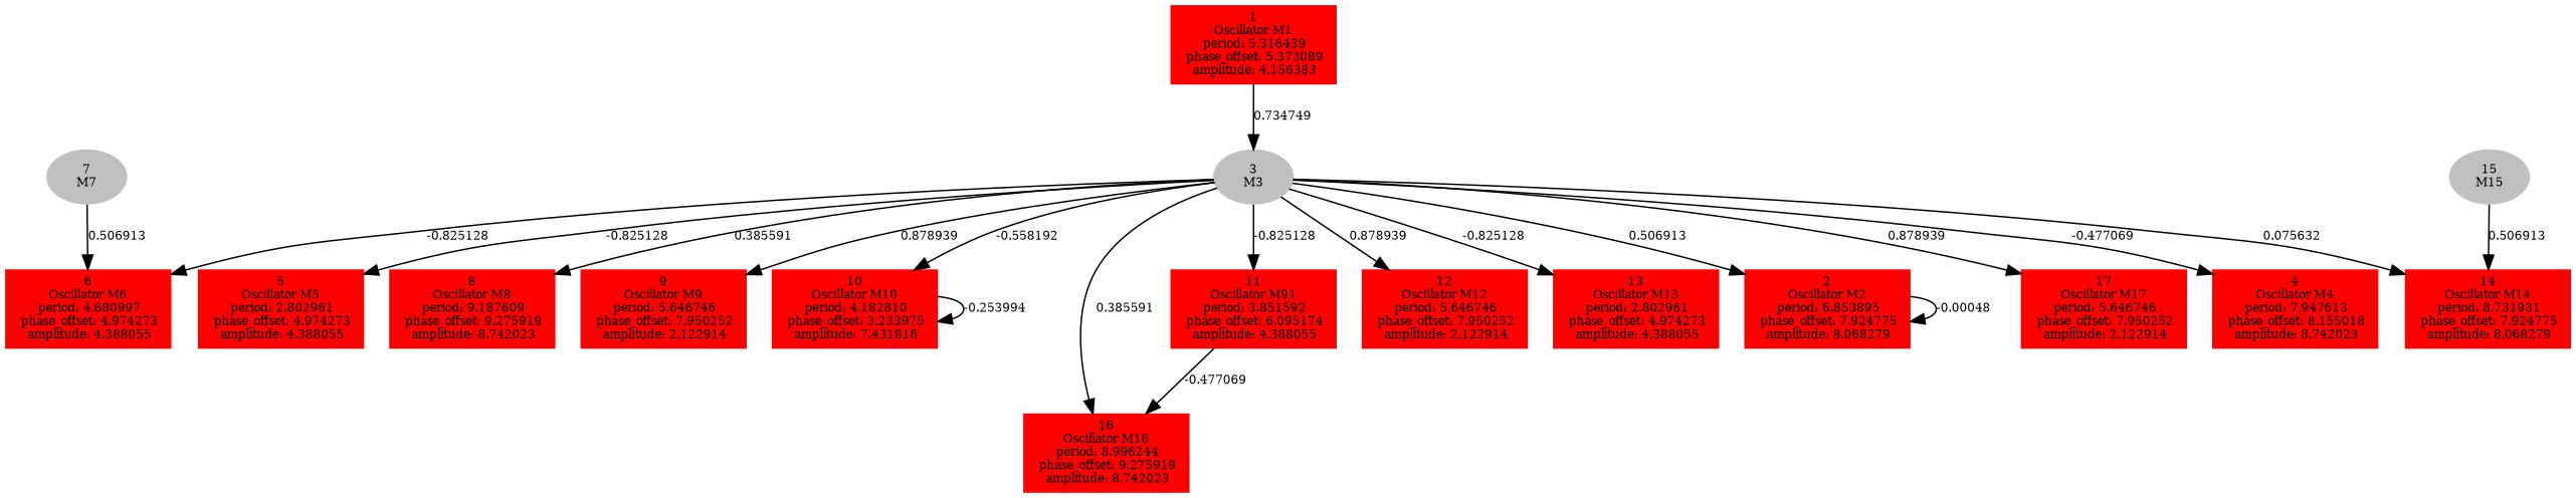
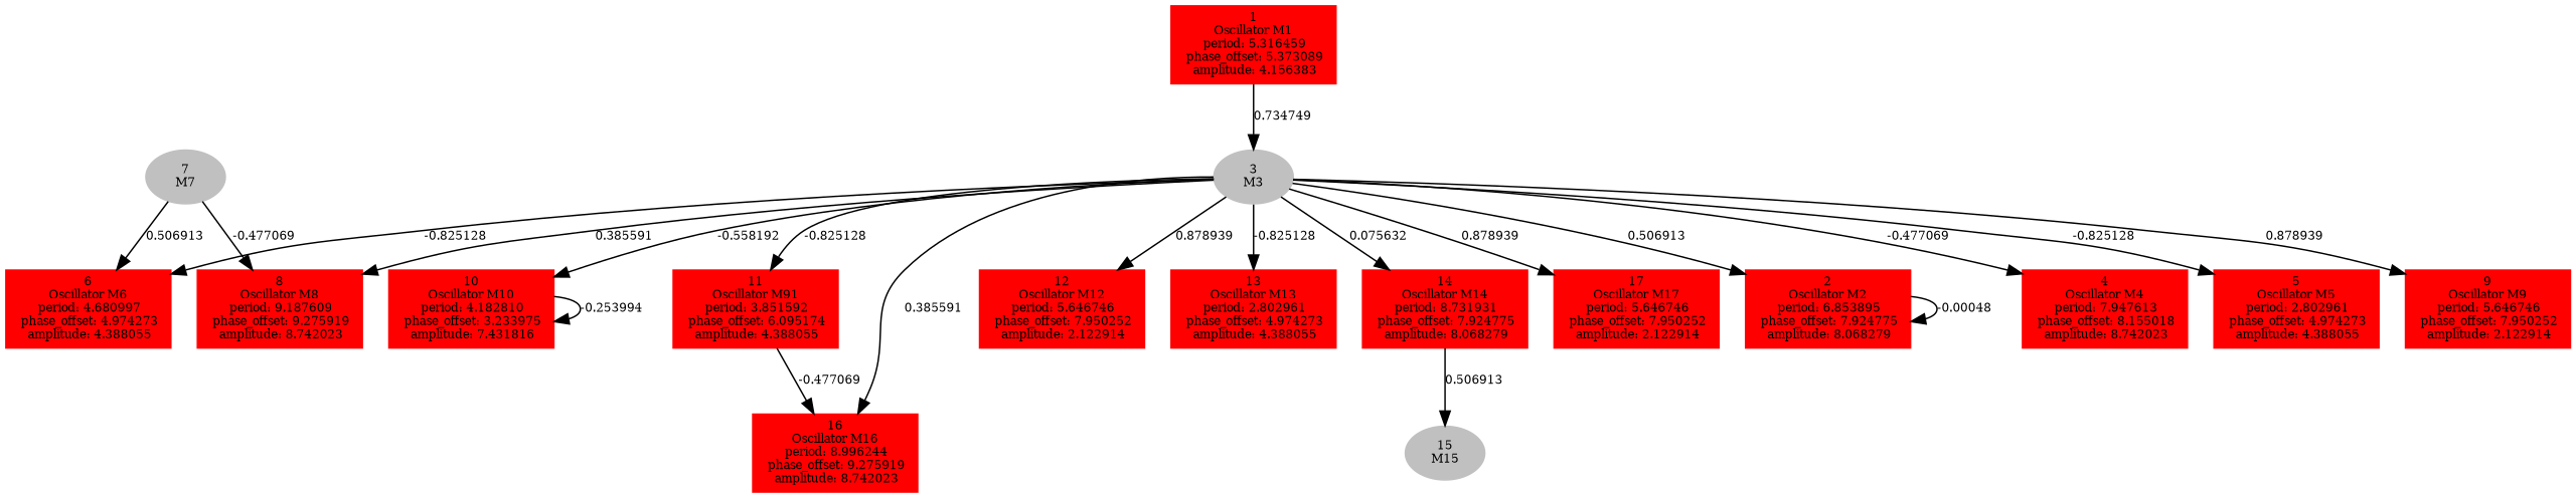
  digraph {
    forcelabels=true
    node [color=red fontsize=8 shape=box style=filled]
    edge [fontsize=8]
-   n1 [label=<1<BR />Oscillator M1<BR /> period: 5.316439<BR /> phase_offset: 5.373089<BR /> amplitude: 4.156383>]
+   n1 [label=<1<BR />Oscillator M1<BR /> period: 5.316459<BR /> phase_offset: 5.373089<BR /> amplitude: 4.156383>]
    n2 [color=grey label=<3<BR/>M3> shape=""]
    n3 [label=<2<BR />Oscillator M2<BR /> period: 6.853895<BR /> phase_offset: 7.924775<BR /> amplitude: 8.068279>]
    n4 [label=<4<BR />Oscillator M4<BR /> period: 7.947613<BR /> phase_offset: 8.155018<BR /> amplitude: 8.742023>]
    n5 [label=<5<BR />Oscillator M5<BR /> period: 2.802961<BR /> phase_offset: 4.974273<BR /> amplitude: 4.388055>]
    n6 [label=<6<BR />Oscillator M6<BR /> period: 4.680997<BR /> phase_offset: 4.974273<BR /> amplitude: 4.388055>]
    n7 [label=<8<BR />Oscillator M8<BR /> period: 9.187609<BR /> phase_offset: 9.275919<BR /> amplitude: 8.742023>]
    n8 [label=<9<BR />Oscillator M9<BR /> period: 5.646746<BR /> phase_offset: 7.950252<BR /> amplitude: 2.122914>]
    n9 [label=<10<BR />Oscillator M10<BR /> period: 4.182810<BR /> phase_offset: 3.233975<BR /> amplitude: 7.431816>]
    n10 [label=<11<BR />Oscillator M91<BR /> period: 3.851592<BR /> phase_offset: 6.095174<BR /> amplitude: 4.388055>]
    n11 [label=<12<BR />Oscillator M12<BR /> period: 5.646746<BR /> phase_offset: 7.950252<BR /> amplitude: 2.122914>]
    n12 [label=<13<BR />Oscillator M13<BR /> period: 2.802961<BR /> phase_offset: 4.974273<BR /> amplitude: 4.388055>]
    n13 [label=<14<BR />Oscillator M14<BR /> period: 8.731931<BR /> phase_offset: 7.924775<BR /> amplitude: 8.068279>]
    n14 [label=<16<BR />Oscillator M16<BR /> period: 8.996244<BR /> phase_offset: 9.275919<BR /> amplitude: 8.742023>]
    n15 [label=<17<BR />Oscillator M17<BR /> period: 5.646746<BR /> phase_offset: 7.950252<BR /> amplitude: 2.122914>]
    n16 [color=grey label=<7<BR/>M7> shape=""]
    n17 [color=grey label=<15<BR/>M15> shape=""]
    n1 -> n2 [label="0.734749 "]
    n2 -> n3 [label="0.506913 "]
    n2 -> n4 [label="-0.477069 "]
    n2 -> n5 [label="-0.825128 "]
    n2 -> n6 [label="-0.825128 "]
    n2 -> n7 [label="0.385591 "]
    n2 -> n8 [label="0.878939 "]
    n2 -> n9 [label="-0.558192 "]
    n2 -> n10 [label="-0.825128 "]
    n2 -> n11 [label="0.878939 "]
    n2 -> n12 [label="-0.825128 "]
    n2 -> n13 [label="0.075632 "]
    n2 -> n14 [label="0.385591 "]
    n2 -> n15 [label="0.878939 "]
    n3 -> n3 [label="-0.00048 "]
    n9 -> n9 [label="-0.253994 "]
    n10 -> n14 [label="-0.477069 "]
    n16 -> n6 [label="0.506913 "]
-   n17 -> n13 [label="0.506913 "]
+   n16 -> n7 [label="-0.477069 "]
+   n13 -> n17 [label="0.506913 "]
  }
